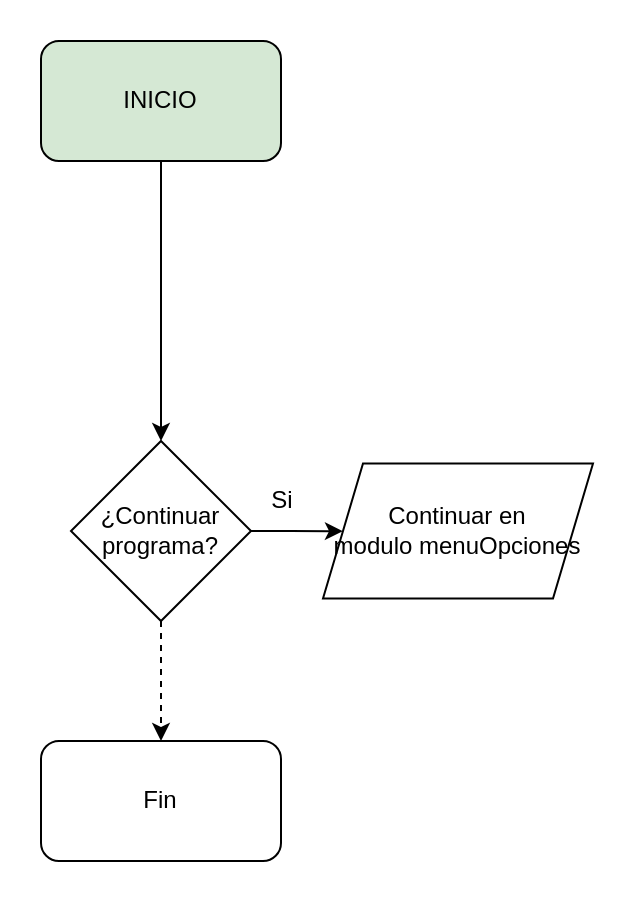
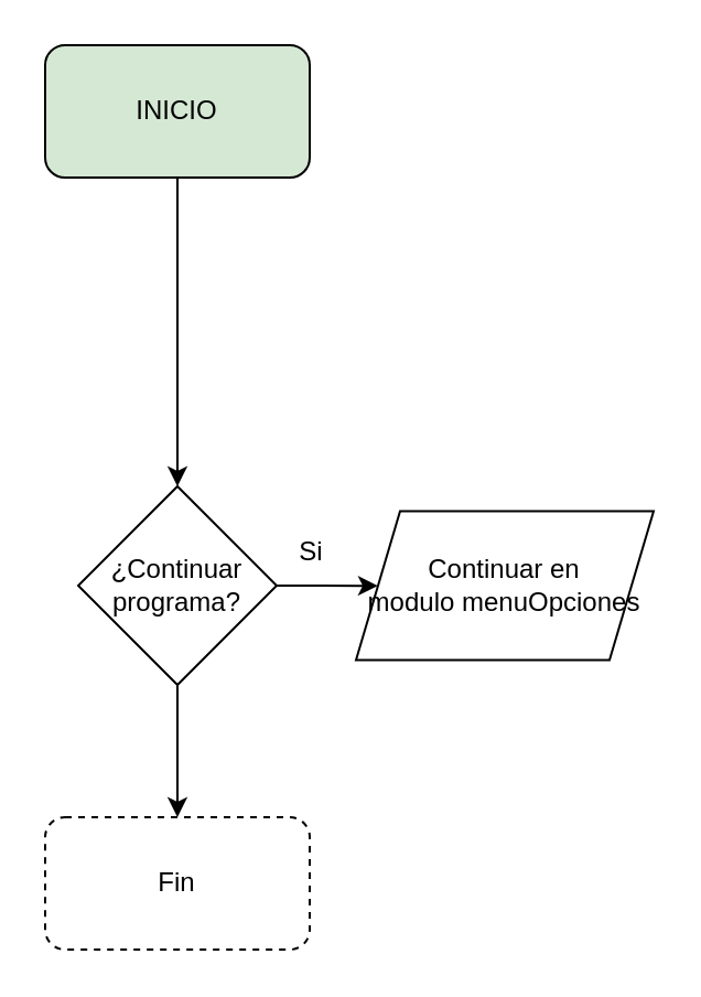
  <mxCell id="0" />
  <mxCell id="1" parent="0" />
  <mxCell id="2" style="edgeStyle=orthogonalEdgeStyle;rounded=0;orthogonalLoop=1;jettySize=auto;html=1;entryX=0.5;entryY=0;entryDx=0;entryDy=0;" parent="1" source="3" edge="1" target="6"><mxGeometry relative="1" as="geometry"><mxPoint x="-15" y="140" as="targetPoint" /></mxGeometry></mxCell>
  <mxCell id="3" value="INICIO" style="rounded=1;whiteSpace=wrap;html=1;fillColor=#d5e8d4;" parent="1" vertex="1"><mxGeometry x="20" y="20" width="120" height="60" as="geometry" /></mxCell>
- <mxCell id="4" style="edgeStyle=orthogonalEdgeStyle;rounded=0;orthogonalLoop=1;jettySize=auto;html=1;entryX=0.5;entryY=0;entryDx=0;entryDy=0;dashed=1;" parent="1" source="6" target="8" edge="1"><mxGeometry relative="1" as="geometry" /></mxCell>
+ <mxCell id="4" style="edgeStyle=orthogonalEdgeStyle;rounded=0;orthogonalLoop=1;jettySize=auto;html=1;entryX=0.5;entryY=0;entryDx=0;entryDy=0;" parent="1" source="6" target="8" edge="1"><mxGeometry relative="1" as="geometry" /></mxCell>
  <mxCell id="5" style="edgeStyle=orthogonalEdgeStyle;rounded=0;orthogonalLoop=1;jettySize=auto;html=1;" parent="1" source="6" target="9" edge="1"><mxGeometry relative="1" as="geometry" /></mxCell>
  <mxCell id="6" value="¿Continuar programa?" style="rhombus;whiteSpace=wrap;html=1;" parent="1" vertex="1"><mxGeometry x="35" y="220" width="90" height="90" as="geometry" /></mxCell>
  <mxCell id="7" value="Si" style="text;html=1;strokeColor=none;fillColor=none;align=center;verticalAlign=middle;whiteSpace=wrap;rounded=0;" parent="1" vertex="1"><mxGeometry x="111" y="235" width="60" height="30" as="geometry" /></mxCell>
- <mxCell id="8" value="Fin" style="rounded=1;whiteSpace=wrap;html=1;" parent="1" vertex="1"><mxGeometry x="20" y="370" width="120" height="60" as="geometry" /></mxCell>
+ <mxCell id="8" value="Fin" style="rounded=1;whiteSpace=wrap;html=1;dashed=1;" parent="1" vertex="1"><mxGeometry x="20" y="370" width="120" height="60" as="geometry" /></mxCell>
  <mxCell id="9" value="Continuar en modulo&amp;nbsp;menuOpciones" style="shape=parallelogram;perimeter=parallelogramPerimeter;whiteSpace=wrap;html=1;fixedSize=1;" parent="1" vertex="1"><mxGeometry x="161" y="231.25" width="135" height="67.5" as="geometry" /></mxCell>
